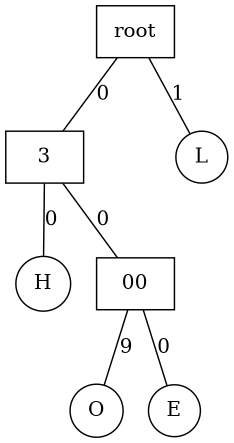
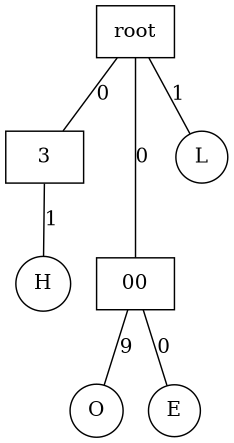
  graph {
    node [shape=circle]
    n1 [label=3 shape=rectangle]
    n2 [label=00 shape=rectangle]
    n3 [label=H]
    root [shape=rectangle]
    n5 [label=L]
    n6 [label=O]
    n7 [label=E]
-   n1 -- n2 [label=0]
-   n1 -- n3 [label=0]
+   root -- n2 [label=0]
+   n1 -- n3 [label=1]
    n2 -- n6 [label=9]
    n2 -- n7 [label=0]
    root -- n1 [label=0]
    root -- n5 [label=1]
  }
